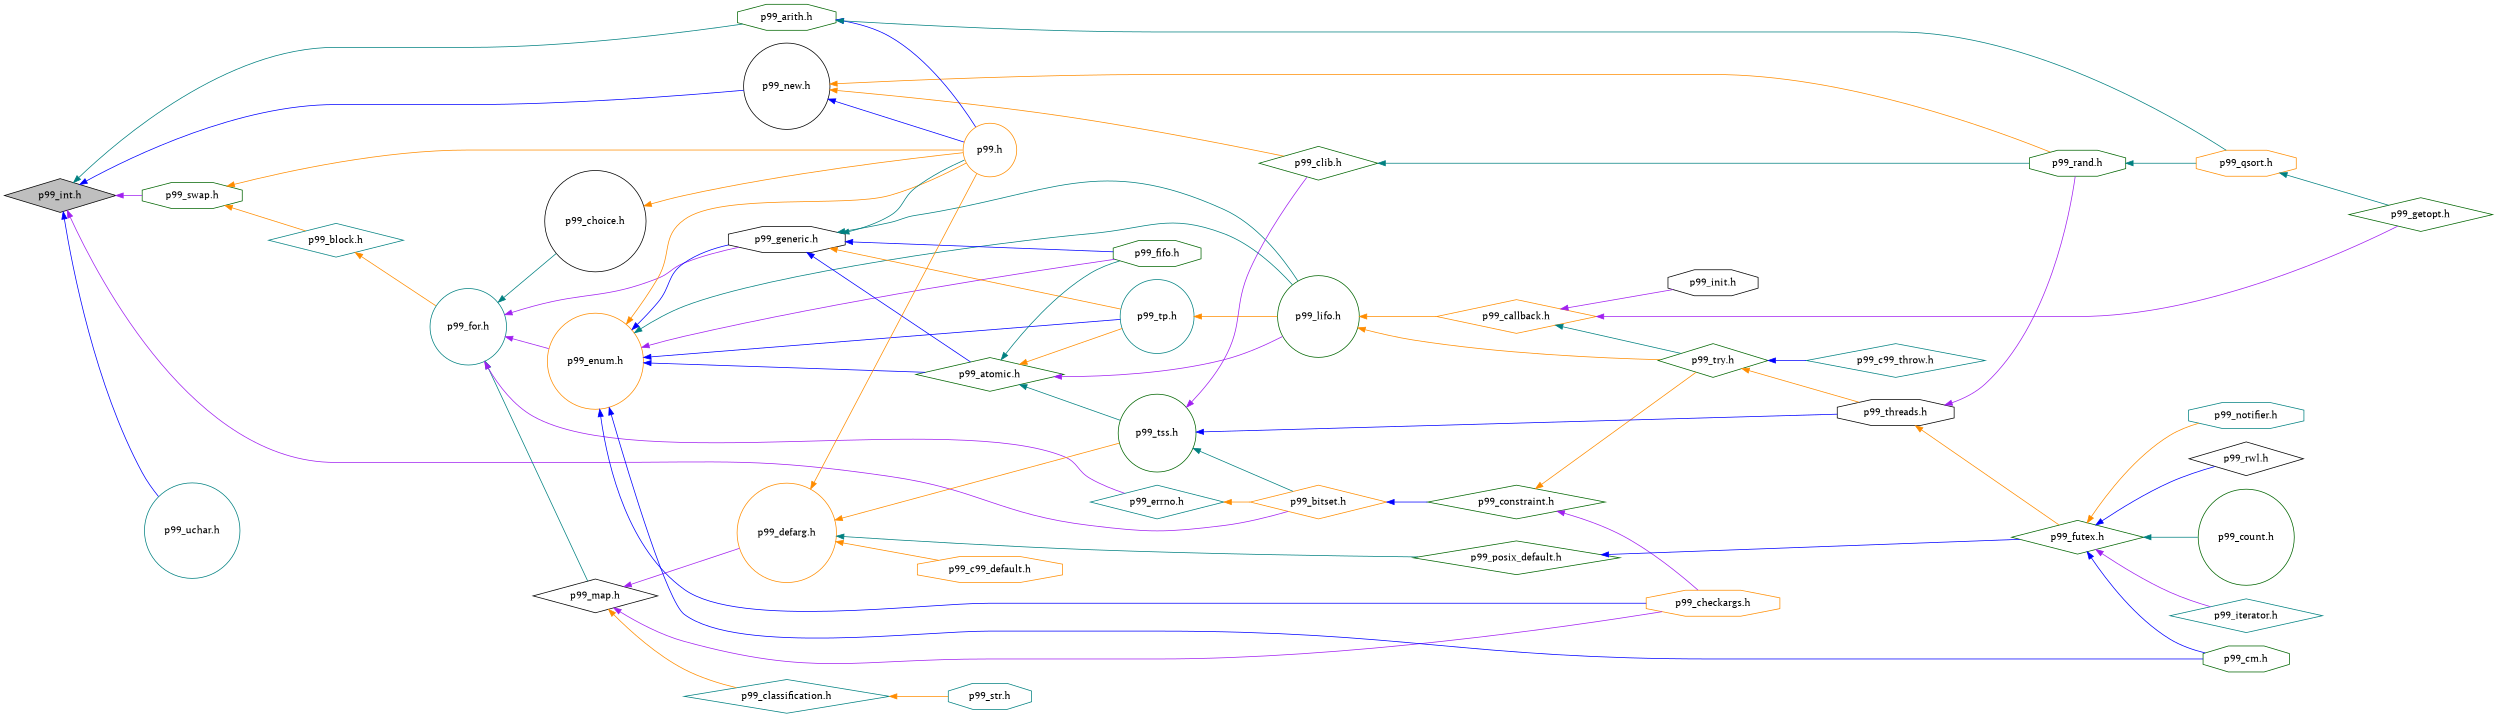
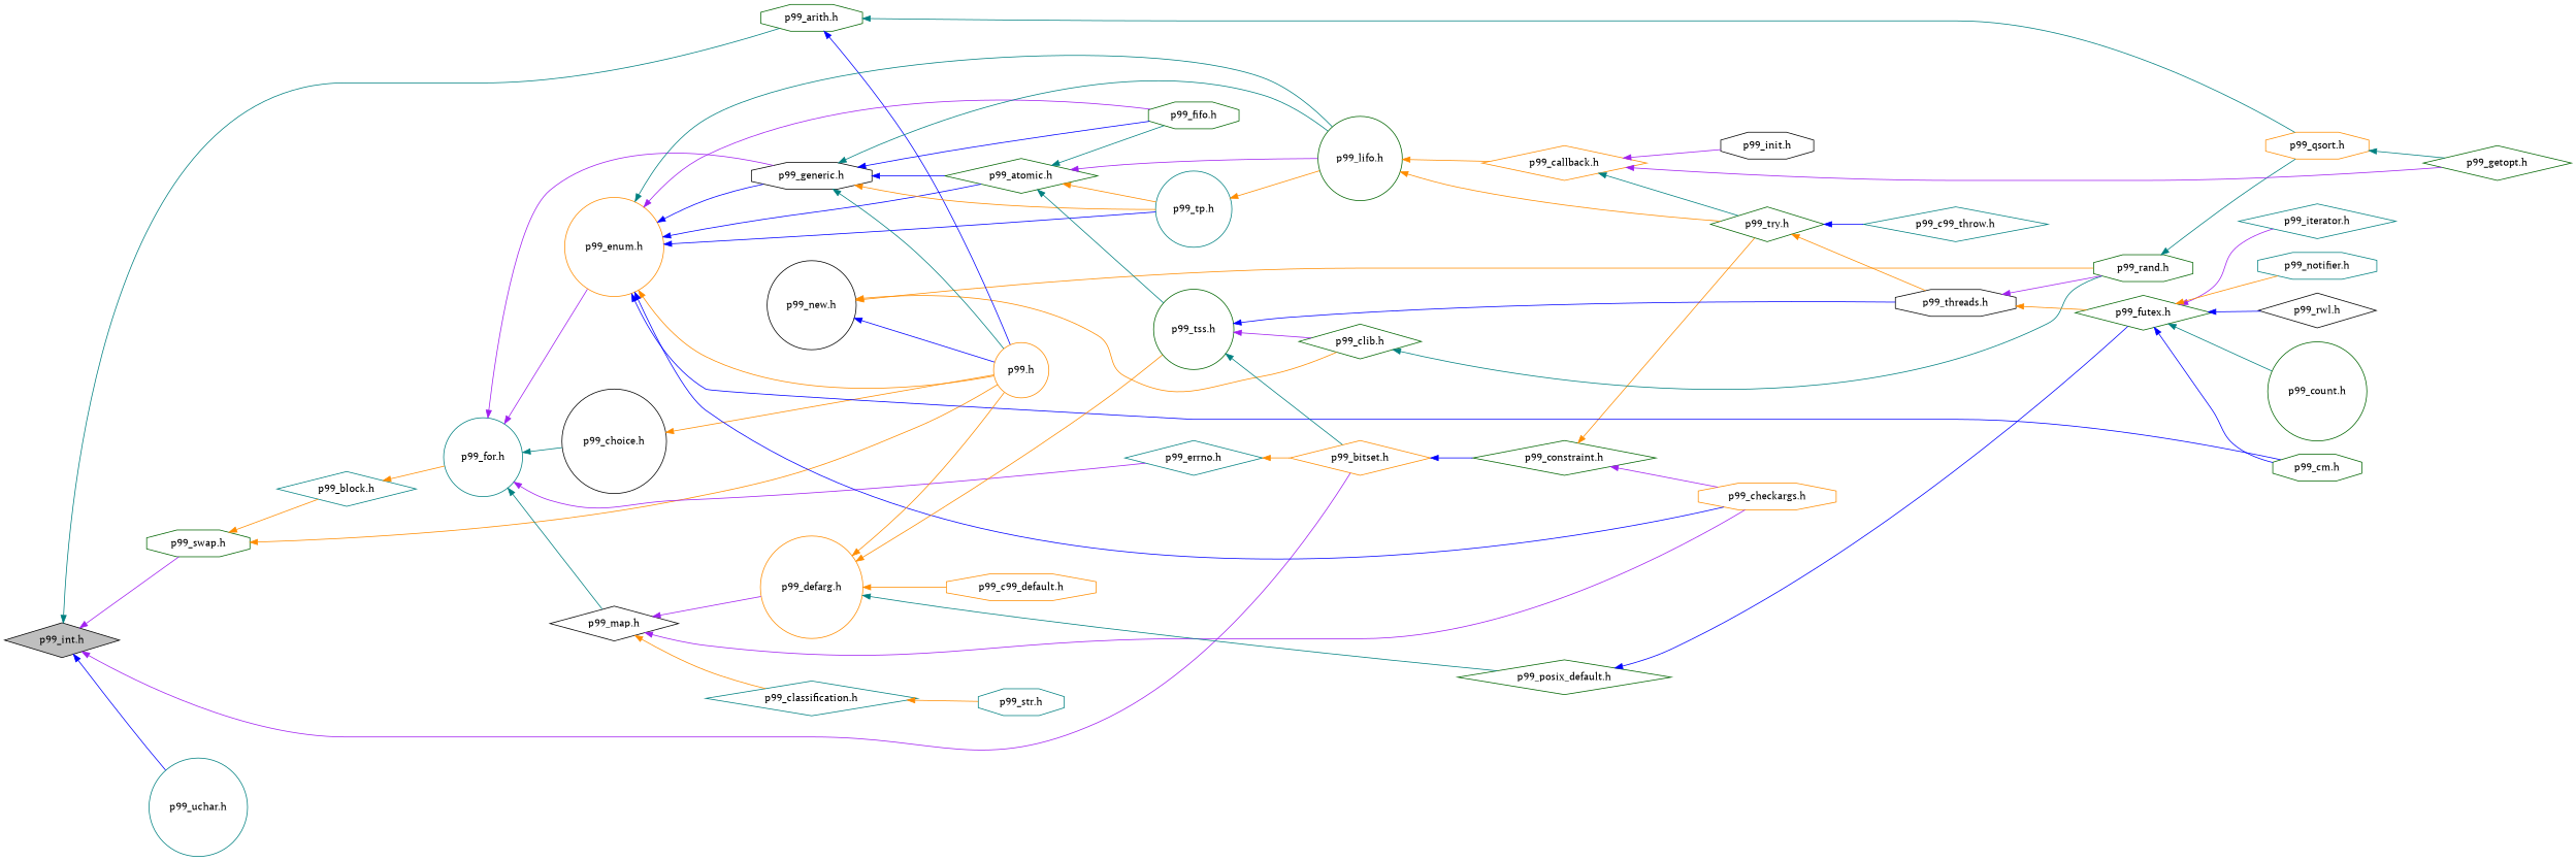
  digraph {
    fontname="PT Serif"
    rankdir=LR
    node [color=darkgreen fillcolor=white fontname="PT Serif" fontsize=14 shape=diamond style=filled]
    edge [color=darkorange dir=back fontname="PT Serif" fontsize=14 labelfontname=Helvetica labelfontsize=14 style=solid]
    n1 [color=black fillcolor=grey75 fontcolor=black height=0.2 label="p99_int.h" width=0.4]
    n2 [color=darkorange height=0.2 label="p99_bitset.h" width=0.4]
    n3 [color=black height=0.2 label="p99_new.h" shape=circle width=0.4]
    n4 [height=0.2 label="p99_swap.h" shape=octagon width=0.4]
    n5 [height=0.2 label="p99_arith.h" shape=octagon width=0.4]
    n6 [color=teal height=0.2 label="p99_uchar.h" shape=circle width=0.4]
    n7 [color=teal height=0.2 label="p99_block.h" width=0.4]
    n8 [color=teal height=0.2 label="p99_for.h" shape=circle width=0.4]
    n9 [height=0.2 label="p99_constraint.h" width=0.4]
    n10 [color=darkorange height=0.2 label="p99.h" shape=circle width=0.4]
    n11 [height=0.2 label="p99_clib.h" width=0.4]
    n12 [height=0.2 label="p99_rand.h" shape=octagon width=0.4]
    n13 [color=darkorange height=0.2 label="p99_qsort.h" shape=octagon width=0.4]
    n14 [color=black height=0.2 label="p99_choice.h" shape=circle width=0.4]
    n15 [color=black height=0.2 label="p99_map.h" width=0.4]
    n16 [color=darkorange height=0.2 label="p99_enum.h" shape=circle width=0.4]
    n17 [color=black height=0.2 label="p99_generic.h" shape=octagon width=0.4]
    n18 [color=teal height=0.2 label="p99_errno.h" width=0.4]
    n19 [color=darkorange height=0.2 label="p99_defarg.h" shape=circle width=0.4]
    n20 [color=darkorange height=0.2 label="p99_checkargs.h" shape=octagon width=0.4]
    n21 [color=teal height=0.2 label="p99_classification.h" width=0.4]
    n22 [height=0.2 label="p99_cm.h" shape=octagon width=0.4]
    n23 [height=0.2 label="p99_atomic.h" width=0.4]
    n24 [height=0.2 label="p99_lifo.h" shape=circle width=0.4]
    n25 [color=teal height=0.2 label="p99_tp.h" shape=circle width=0.4]
    n26 [height=0.2 label="p99_fifo.h" shape=octagon width=0.4]
    n27 [height=0.2 label="p99_tss.h" shape=circle width=0.4]
    n28 [color=darkorange height=0.2 label="p99_c99_default.h" shape=octagon width=0.4]
    n29 [height=0.2 label="p99_posix_default.h" width=0.4]
    n30 [color=teal height=0.2 label="p99_str.h" shape=octagon width=0.4]
    n31 [color=black height=0.2 label="p99_threads.h" shape=octagon width=0.4]
    n32 [height=0.2 label="p99_futex.h" width=0.4]
    n33 [height=0.2 label="p99_try.h" width=0.4]
    n34 [color=teal height=0.2 label="p99_c99_throw.h" width=0.4]
    n35 [height=0.2 label="p99_count.h" shape=circle width=0.4]
    n36 [color=teal height=0.2 label="p99_iterator.h" width=0.4]
    n37 [color=teal height=0.2 label="p99_notifier.h" shape=octagon width=0.4]
    n38 [color=black height=0.2 label="p99_rwl.h" width=0.4]
    n39 [height=0.2 label="p99_getopt.h" width=0.4]
    n40 [color=darkorange height=0.2 label="p99_callback.h" width=0.4]
    n41 [color=black height=0.2 label="p99_init.h" shape=octagon width=0.4]
    n1 -> n2 [color=purple]
-   n1 -> n3 [color=blue]
    n1 -> n4 [color=purple]
    n1 -> n5 [color=teal]
    n1 -> n6 [color=blue]
    n2 -> n9 [color=blue]
    n3 -> n10 [color=blue]
    n3 -> n11
    n3 -> n12
    n4 -> n7
    n4 -> n10
    n5 -> n10 [color=blue]
    n5 -> n13 [color=teal]
    n7 -> n8
    n8 -> n14 [color=teal]
    n8 -> n15 [color=teal]
    n8 -> n16 [color=purple]
    n8 -> n17 [color=purple]
    n8 -> n18 [color=purple]
    n9 -> n20 [color=purple]
    n9 -> n33
    n11 -> n12 [color=teal]
    n12 -> n13 [color=teal]
    n13 -> n39 [color=teal]
    n14 -> n10
    n15 -> n19 [color=purple]
    n15 -> n20 [color=purple]
    n15 -> n21
    n16 -> n10
    n16 -> n17 [color=blue]
    n16 -> n20 [color=blue]
    n16 -> n22 [color=blue]
    n16 -> n23 [color=blue]
    n16 -> n24 [color=teal]
    n16 -> n25 [color=blue]
    n16 -> n26 [color=purple]
    n17 -> n10 [color=teal]
    n17 -> n23 [color=blue]
    n17 -> n24 [color=teal]
    n17 -> n25
    n17 -> n26 [color=blue]
    n18 -> n2
    n19 -> n10
    n19 -> n27
    n19 -> n28
    n19 -> n29 [color=teal]
    n21 -> n30
    n23 -> n24 [color=purple]
    n23 -> n25
    n23 -> n26 [color=teal]
    n23 -> n27 [color=teal]
    n24 -> n33
    n24 -> n40
    n25 -> n24
    n27 -> n2 [color=teal]
    n27 -> n11 [color=purple]
    n27 -> n31 [color=blue]
    n29 -> n32 [color=blue]
    n31 -> n12 [color=purple]
    n31 -> n32
    n32 -> n22 [color=blue]
    n32 -> n35 [color=teal]
    n32 -> n36 [color=purple]
    n32 -> n37
    n32 -> n38 [color=blue]
    n33 -> n31
    n33 -> n34 [color=blue]
    n40 -> n33 [color=teal]
    n40 -> n39 [color=purple]
    n40 -> n41 [color=purple]
  }
